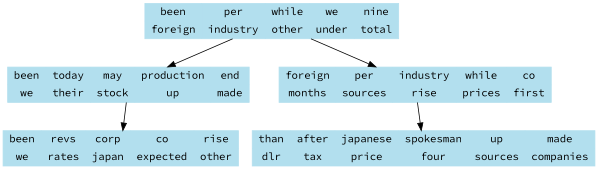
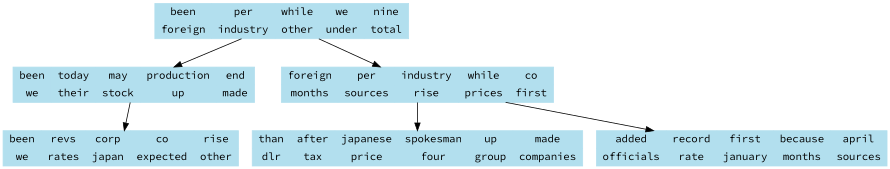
  digraph {
    fontname="Source Code Pro"
    node [color=lightblue2 fontname="Source Code Pro" shape=record style=filled]
    edge [fontname="Source Code Pro"]
    n1 [height=.1 label="{ <w0> been | <w1> foreign } | { <w2> per | <w3> industry } | { <w4> while | <w5> other } | { <w6> we | <w7> under } | { <w8> nine | <w9> total }"]
    n2 [height=.1 label="{ <w0> been | <w1> we } | { <w2> today | <w3> their } | { <w4> may | <w5> stock } | { <w6> production | <w7> up } | { <w8> end | <w9> made }"]
    n3 [height=.1 label="{ <w0> foreign | <w1> months } | { <w2> per | <w3> sources } | { <w4> industry | <w5> rise } | { <w6> while | <w7> prices } | { <w8> co | <w9> first }"]
    n4 [height=.1 label="{ <w0> been | <w1> we } | { <w2> revs | <w3> rates } | { <w4> corp | <w5> japan } | { <w6> co | <w7> expected } | { <w8> rise | <w9> other }"]
-   n5 [height=.1 label="{ <w0> than | <w1> dlr } | { <w2> after | <w3> tax } | { <w4> japanese | <w5> price } | { <w6> spokesman | <w7> four } | { <w8> up | <w9> sources } | { <w10> made | <w11> companies }"]
+   n5 [height=.1 label="{ <w0> than | <w1> dlr } | { <w2> after | <w3> tax } | { <w4> japanese | <w5> price } | { <w6> spokesman | <w7> four } | { <w8> up | <w9> group } | { <w10> made | <w11> companies }"]
+   n6 [height=.1 label="{ <w0> added | <w1> officials } | { <w2> record | <w3> rate } | { <w4> first | <w5> january } | { <w6> because | <w7> months } | { <w8> april | <w9> sources }"]
    n1 -> n2
    n1 -> n3
    n2 -> n4
    n3 -> n5
+   n3 -> n6
  }
